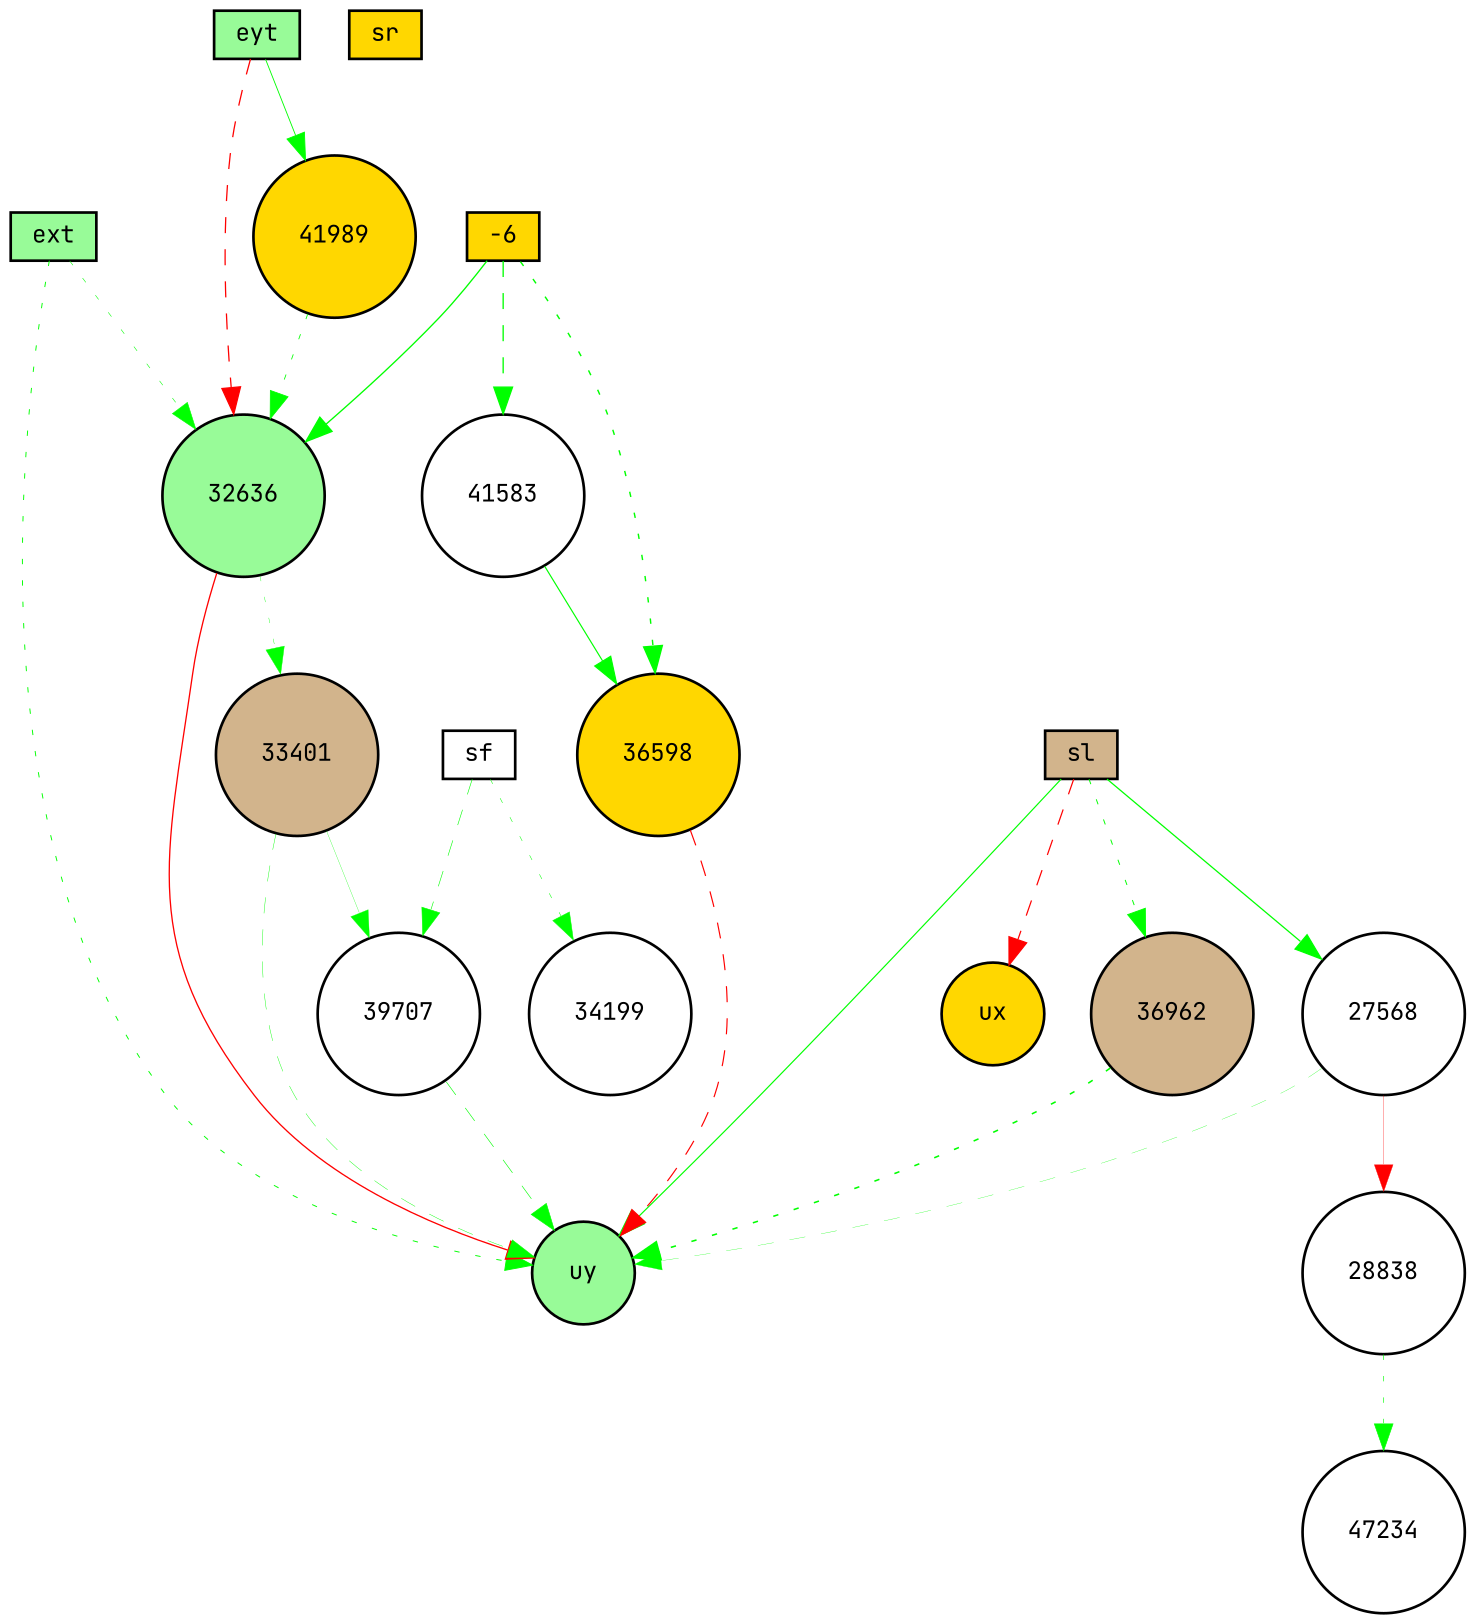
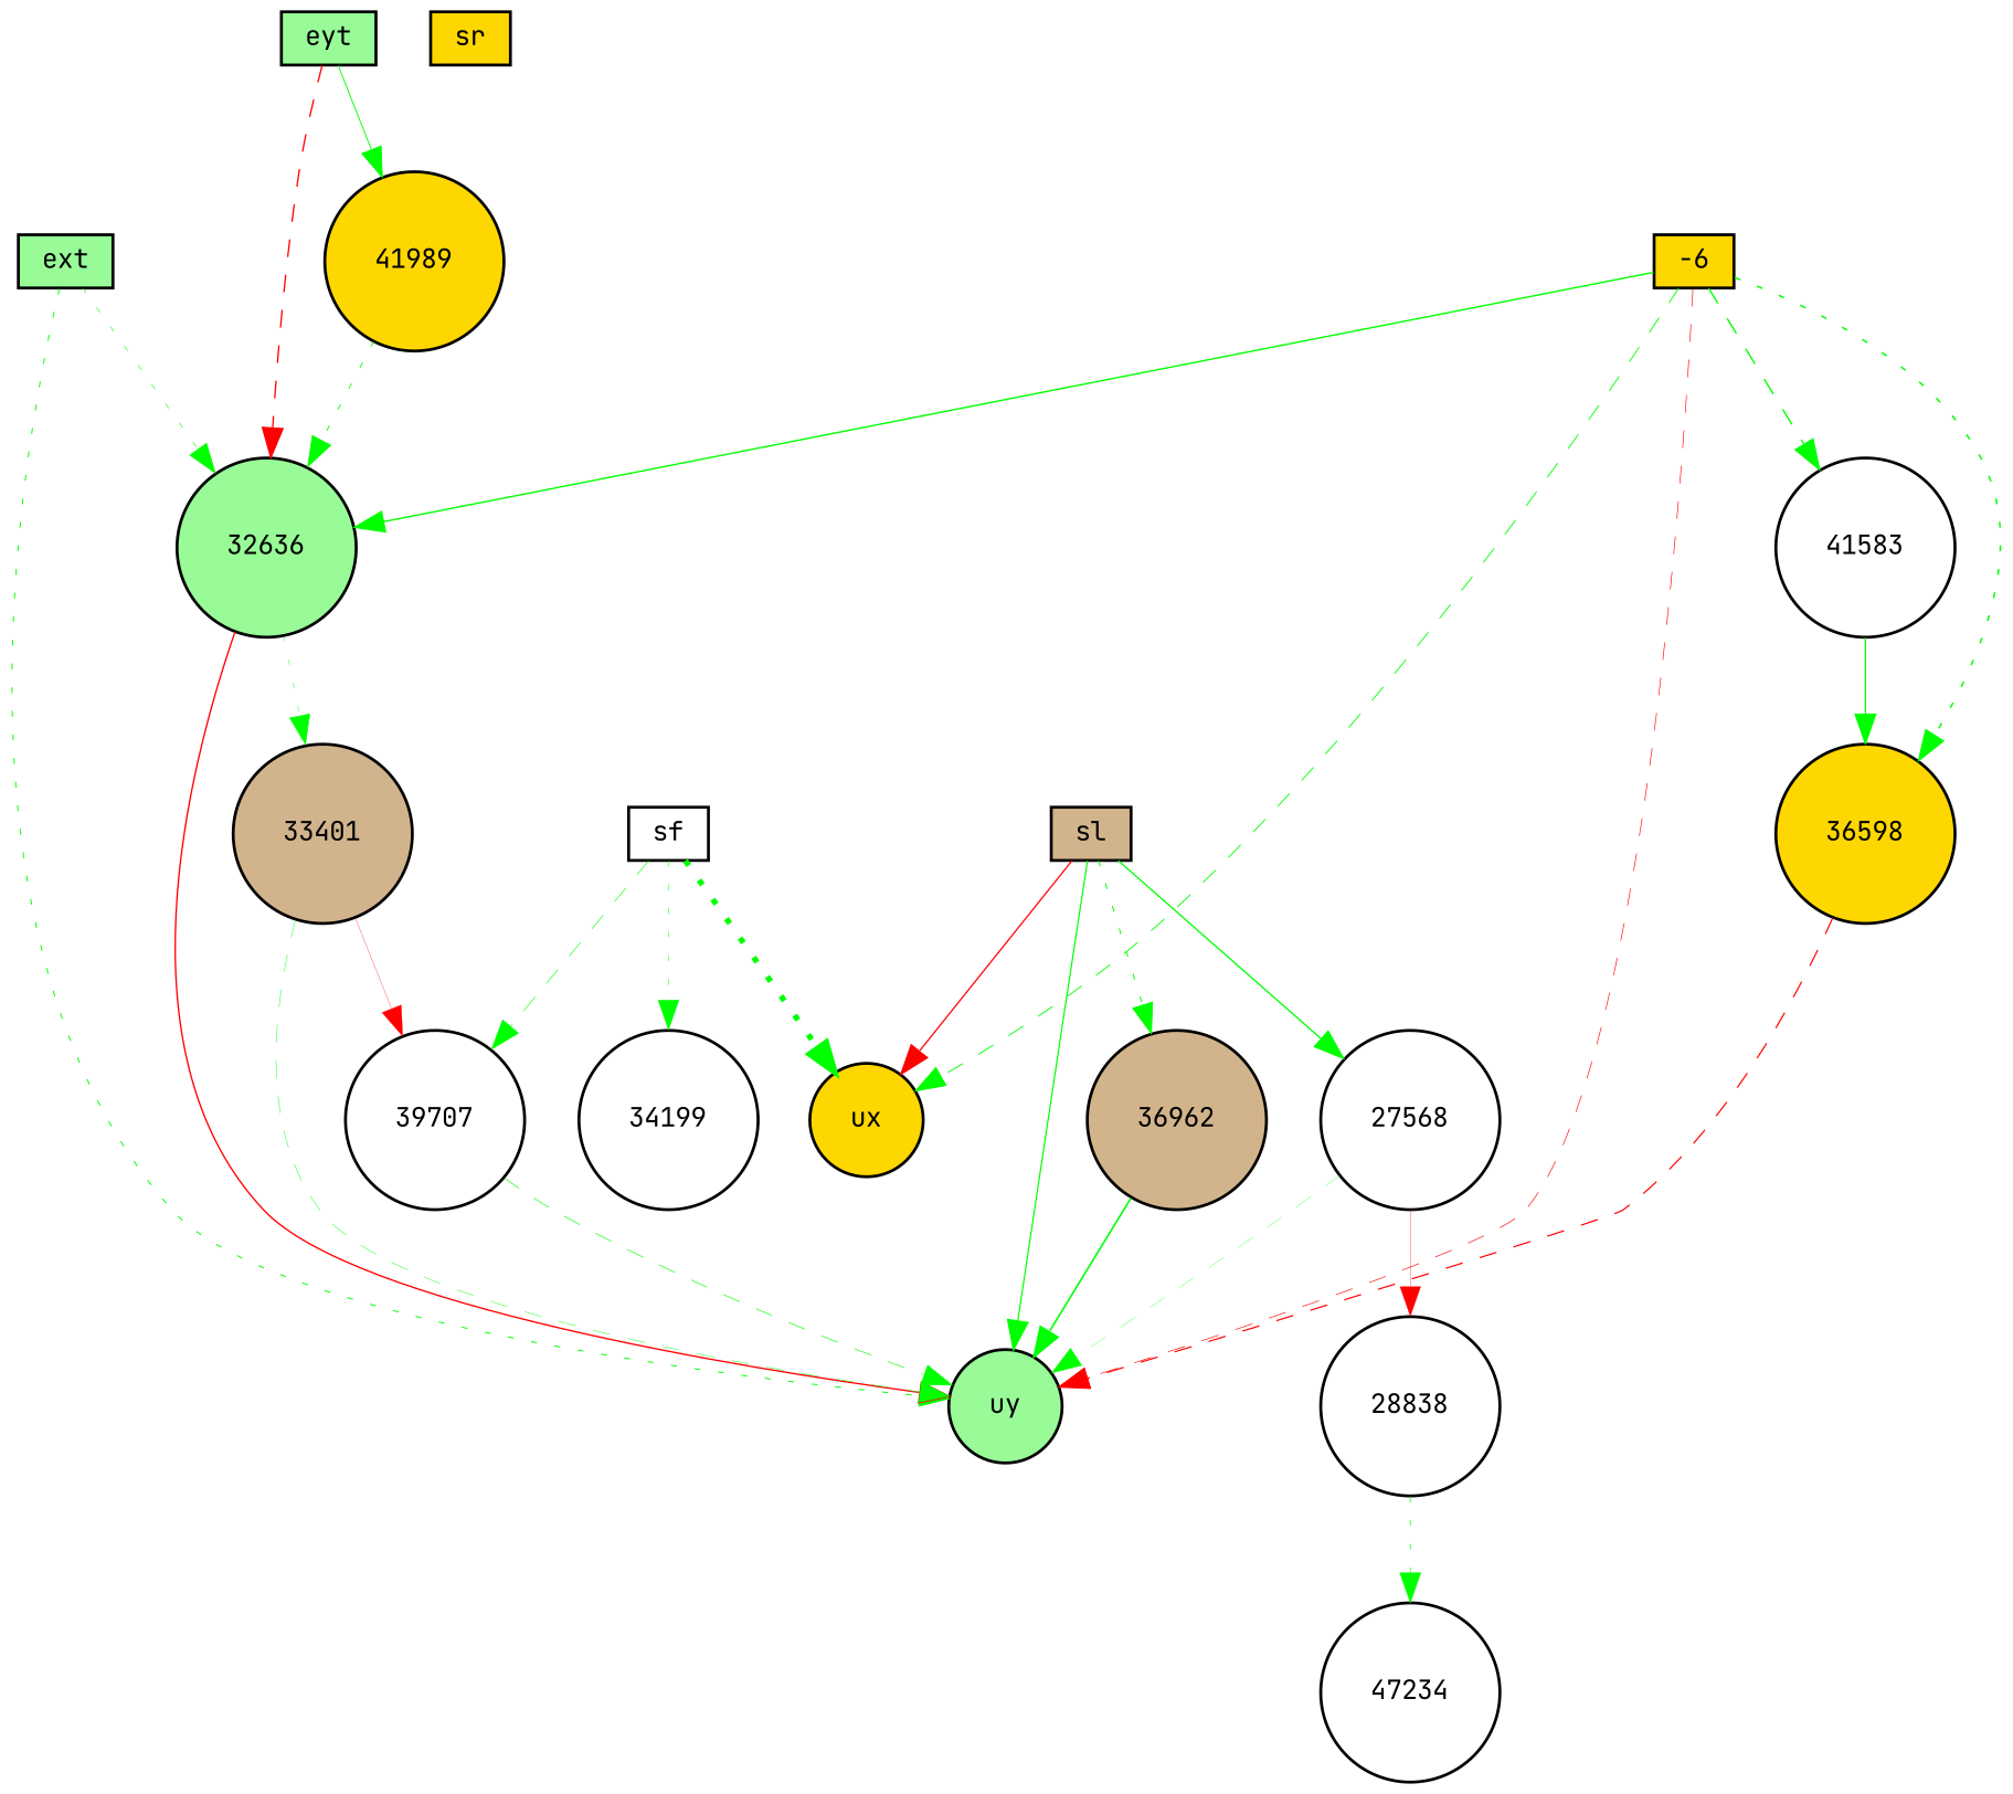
  digraph {
    fontname="JetBrains Mono"
    node [fillcolor=white fontname="JetBrains Mono" fontsize=9 shape=circle style=filled]
    edge [color=green fontname="JetBrains Mono" style=dotted]
    ext [fillcolor=palegreen height=0.2 shape=box width=0.2]
    uy [fillcolor=palegreen height=0.2 width=0.2]
    32636 [fillcolor=palegreen height=0.2 width=0.2]
    33401 [fillcolor=tan height=0.2 width=0.2]
    eyt [fillcolor=palegreen height=0.2 shape=box width=0.2]
    41989 [fillcolor=gold height=0.2 width=0.2]
    sf [height=0.2 shape=box width=0.2]
    ux [fillcolor=gold height=0.2 width=0.2]
    34199 [height=0.2 width=0.2]
    39707 [height=0.2 width=0.2]
    sl [fillcolor=tan height=0.2 shape=box width=0.2]
    36962 [fillcolor=tan height=0.2 width=0.2]
    27568 [height=0.2 width=0.2]
    28838 [height=0.2 width=0.2]
    sr [fillcolor=gold height=0.2 shape=box width=0.2]
    -6 [fillcolor=gold height=0.2 shape=box width=0.2]
    41583 [height=0.2 width=0.2]
    36598 [fillcolor=gold height=0.2 width=0.2]
    n19 [height=0.2 label=47234 width=0.2]
    ext -> uy [penwidth=0.352061468242751]
    ext -> 32636 [penwidth=0.20907056623502984]
    32636 -> uy [color=red penwidth=0.49027991177895114 style=solid]
    32636 -> 33401 [penwidth=0.14340991716926563]
    33401 -> uy [penwidth=0.15769258537880104 style=dashed]
-   33401 -> 39707 [penwidth=0.10904640604263564 style=solid]
+   33401 -> 39707 [color=red penwidth=0.10904640604263564 style=solid]
    eyt -> 32636 [color=red penwidth=0.47641191728681753 style=dashed]
    eyt -> 41989 [penwidth=0.33045458599188393 style=solid]
    41989 -> 32636 [penwidth=0.3067120535388552]
+   sf -> ux [penwidth=1.9203585841159858]
    sf -> 34199 [penwidth=0.18769441783277319]
    sf -> 39707 [penwidth=0.21920428930650188 style=dashed]
    39707 -> uy [penwidth=0.22868279035476588 style=dashed]
    sl -> uy [penwidth=0.4378321894965922 style=solid]
-   sl -> ux [color=red penwidth=0.45566478188441484 style=dashed]
+   sl -> ux [color=red penwidth=0.45566478188441484 style=solid]
    sl -> 36962 [penwidth=0.3578812130348087]
    sl -> 27568 [penwidth=0.472774029843394 style=solid]
-   36962 -> uy [penwidth=0.5840343848419789]
+   36962 -> uy [penwidth=0.5840343848419789 style=solid]
    27568 -> uy [penwidth=0.10621836695006191 style=dashed]
    27568 -> 28838 [color=red penwidth=0.11646822406086292 style=solid]
    28838 -> n19 [penwidth=0.23979076801682295]
+   -6 -> uy [color=red penwidth=0.2304654631950279 style=dashed]
    -6 -> 32636 [penwidth=0.49924321379022585 style=solid]
+   -6 -> ux [penwidth=0.32032341633653966 style=dashed]
    -6 -> 41583 [penwidth=0.4942879895582908 style=dashed]
    -6 -> 36598 [penwidth=0.5331654296731136]
    41583 -> 36598 [penwidth=0.4342254883824799 style=solid]
    36598 -> uy [color=red penwidth=0.43643781859409014 style=dashed]
  }
